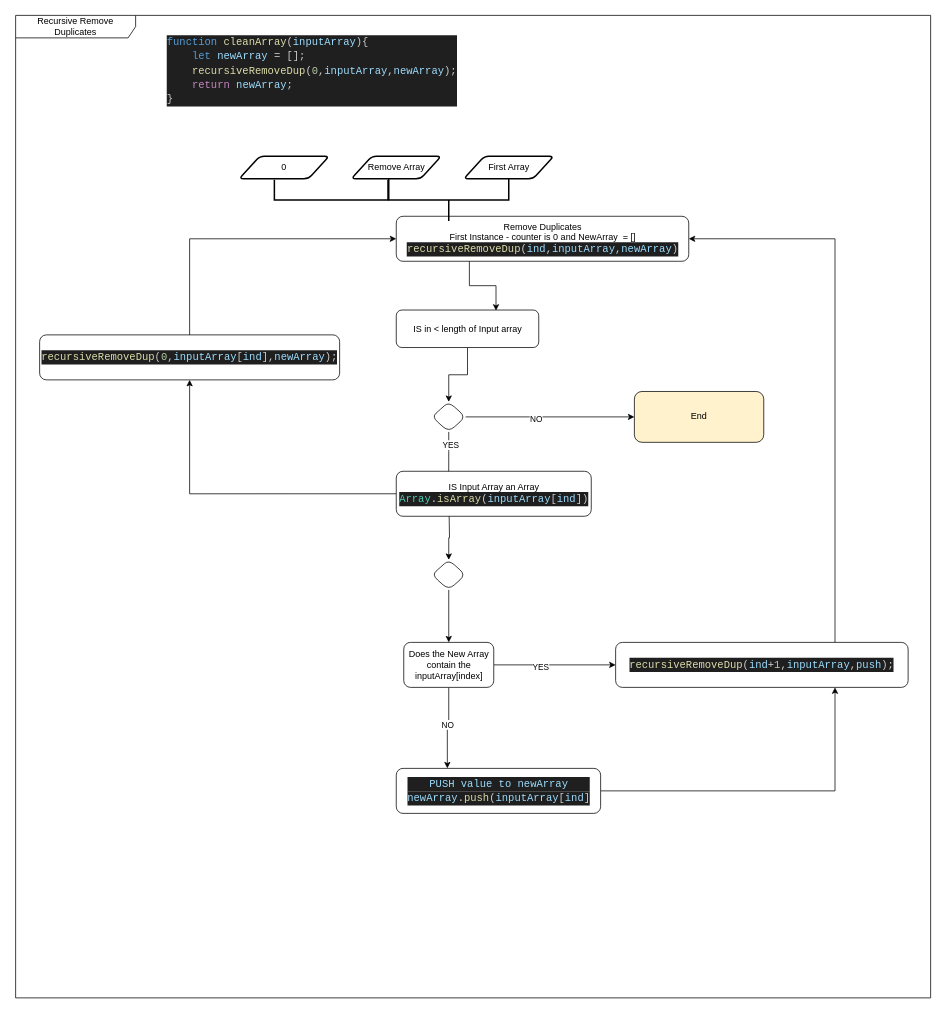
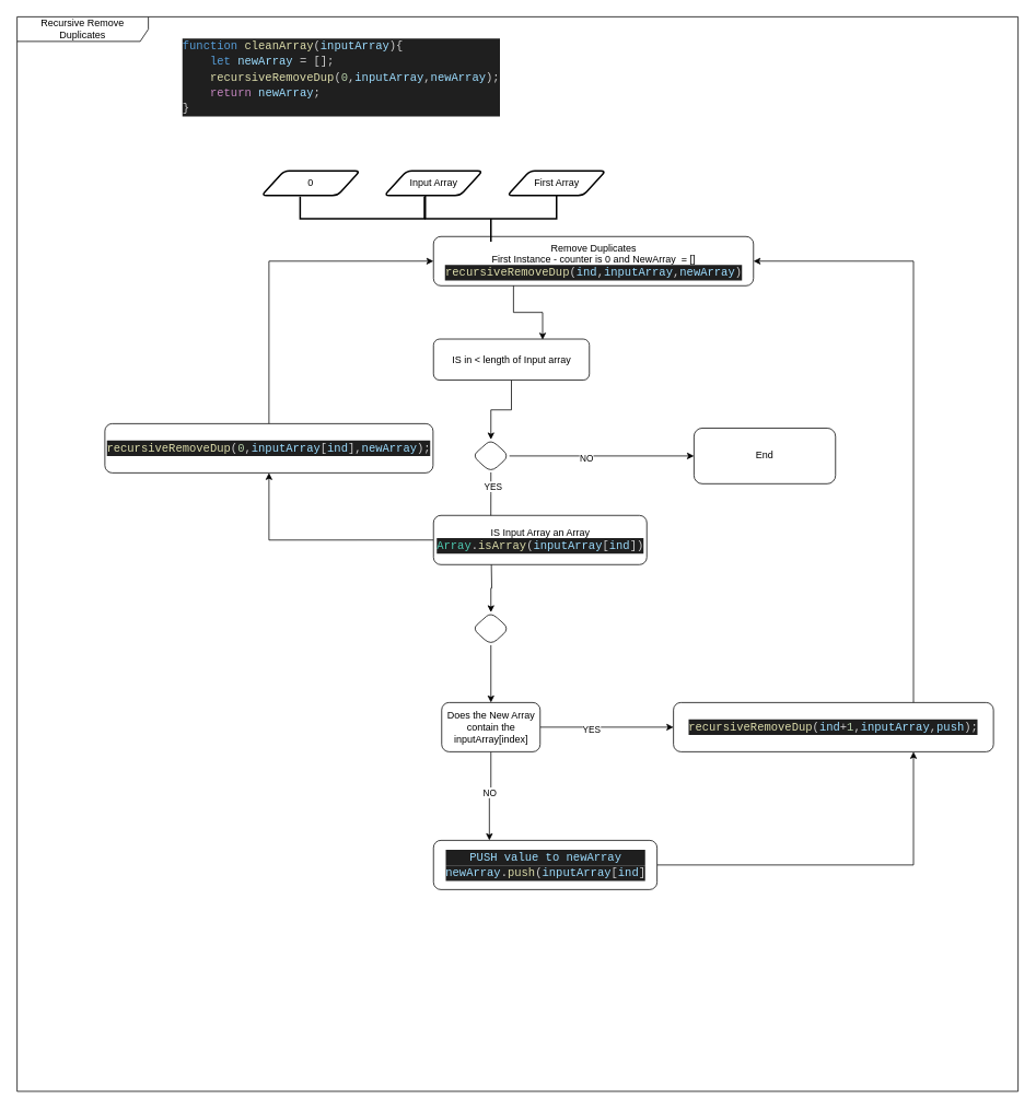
  <mxCell id="0" />
  <mxCell id="1" parent="0" />
  <mxCell id="2" value="Recursive Remove Duplicates" style="shape=umlFrame;whiteSpace=wrap;html=1;pointerEvents=0;recursiveResize=0;container=1;collapsible=0;width=160;" vertex="1" parent="1"><mxGeometry x="20" y="20" width="1220" height="1310" as="geometry" /></mxCell>
  <mxCell id="3" value="Remove Duplicates&lt;div&gt;First Instance - counter is 0 and NewArray&amp;nbsp; = []&lt;/div&gt;&lt;div&gt;&lt;div style=&quot;color: rgb(204, 204, 204); background-color: rgb(31, 31, 31); font-family: Consolas, &amp;quot;Courier New&amp;quot;, monospace; font-size: 14px; line-height: 19px; white-space: pre;&quot;&gt;&lt;span style=&quot;color: #dcdcaa;&quot;&gt;recursiveRemoveDup&lt;/span&gt;(&lt;span style=&quot;color: #9cdcfe;&quot;&gt;ind&lt;/span&gt;,&lt;span style=&quot;color: #9cdcfe;&quot;&gt;inputArray&lt;/span&gt;,&lt;span style=&quot;color: #9cdcfe;&quot;&gt;newArray&lt;/span&gt;)&lt;/div&gt;&lt;/div&gt;" style="rounded=1;whiteSpace=wrap;html=1;" vertex="1" parent="2"><mxGeometry x="507.5" y="267.87" width="390" height="60" as="geometry" /></mxCell>
- <mxCell id="4" value="Remove Array" style="shape=parallelogram;html=1;strokeWidth=2;perimeter=parallelogramPerimeter;whiteSpace=wrap;rounded=1;arcSize=12;size=0.23;" vertex="1" parent="2"><mxGeometry x="447.5" y="187.87" width="120" height="30" as="geometry" /></mxCell>
+ <mxCell id="4" value="Input Array" style="shape=parallelogram;html=1;strokeWidth=2;perimeter=parallelogramPerimeter;whiteSpace=wrap;rounded=1;arcSize=12;size=0.23;" vertex="1" parent="2"><mxGeometry x="447.5" y="187.87" width="120" height="30" as="geometry" /></mxCell>
  <mxCell id="5" value="First Array" style="shape=parallelogram;html=1;strokeWidth=2;perimeter=parallelogramPerimeter;whiteSpace=wrap;rounded=1;arcSize=12;size=0.23;" vertex="1" parent="2"><mxGeometry x="597.5" y="187.87" width="120" height="30" as="geometry" /></mxCell>
  <mxCell id="6" value="" style="strokeWidth=2;html=1;shape=mxgraph.flowchart.annotation_2;align=left;labelPosition=right;pointerEvents=1;rotation=-90;" vertex="1" parent="2"><mxGeometry x="549.38" y="166" width="56.25" height="160" as="geometry" /></mxCell>
  <mxCell id="7" value="" style="edgeStyle=orthogonalEdgeStyle;rounded=0;orthogonalLoop=1;jettySize=auto;html=1;" edge="1" parent="2" source="8" target="13"><mxGeometry relative="1" as="geometry" /></mxCell>
  <mxCell id="8" value="IS in &amp;lt; length of Input array" style="whiteSpace=wrap;html=1;rounded=1;" vertex="1" parent="2"><mxGeometry x="507.5" y="392.87" width="190" height="50" as="geometry" /></mxCell>
  <mxCell id="9" value="" style="edgeStyle=orthogonalEdgeStyle;rounded=0;orthogonalLoop=1;jettySize=auto;html=1;" edge="1" parent="2" source="13" target="14"><mxGeometry relative="1" as="geometry" /></mxCell>
  <mxCell id="10" value="NO" style="edgeLabel;html=1;align=center;verticalAlign=middle;resizable=0;points=[];" vertex="1" connectable="0" parent="9"><mxGeometry x="-0.172" y="-1" relative="1" as="geometry"><mxPoint y="1" as="offset" /></mxGeometry></mxCell>
  <mxCell id="11" style="edgeStyle=orthogonalEdgeStyle;rounded=0;orthogonalLoop=1;jettySize=auto;html=1;exitX=0.5;exitY=1;exitDx=0;exitDy=0;entryX=0.269;entryY=0.167;entryDx=0;entryDy=0;entryPerimeter=0;" edge="1" parent="2" source="13" target="17"><mxGeometry relative="1" as="geometry" /></mxCell>
  <mxCell id="12" value="YES" style="edgeLabel;html=1;align=center;verticalAlign=middle;resizable=0;points=[];" vertex="1" connectable="0" parent="11"><mxGeometry x="-0.377" y="3" relative="1" as="geometry"><mxPoint x="-1" y="-3" as="offset" /></mxGeometry></mxCell>
  <mxCell id="13" value="" style="rhombus;whiteSpace=wrap;html=1;rounded=1;" vertex="1" parent="2"><mxGeometry x="555.01" y="515.37" width="45" height="40" as="geometry" /></mxCell>
- <mxCell id="14" value="End" style="whiteSpace=wrap;html=1;rounded=1;fillColor=#fff2cc;" vertex="1" parent="2"><mxGeometry x="825" y="501.46" width="172.5" height="67.81" as="geometry" /></mxCell>
+ <mxCell id="14" value="End" style="whiteSpace=wrap;html=1;rounded=1;" vertex="1" parent="2"><mxGeometry x="825" y="501.46" width="172.5" height="67.81" as="geometry" /></mxCell>
  <mxCell id="15" style="edgeStyle=orthogonalEdgeStyle;rounded=0;orthogonalLoop=1;jettySize=auto;html=1;exitX=0;exitY=0.5;exitDx=0;exitDy=0;" edge="1" parent="2" source="17" target="20"><mxGeometry relative="1" as="geometry" /></mxCell>
  <mxCell id="16" style="edgeStyle=orthogonalEdgeStyle;rounded=0;orthogonalLoop=1;jettySize=auto;html=1;" edge="1" parent="2" target="22"><mxGeometry relative="1" as="geometry"><mxPoint x="578" y="666" as="sourcePoint" /></mxGeometry></mxCell>
  <mxCell id="17" value="IS Input Array an Array&lt;div&gt;&lt;div style=&quot;color: rgb(204, 204, 204); background-color: rgb(31, 31, 31); font-family: Consolas, &amp;quot;Courier New&amp;quot;, monospace; font-size: 14px; line-height: 19px; white-space: pre;&quot;&gt;&lt;span style=&quot;color: #4ec9b0;&quot;&gt;Array&lt;/span&gt;.&lt;span style=&quot;color: #dcdcaa;&quot;&gt;isArray&lt;/span&gt;(&lt;span style=&quot;color: #9cdcfe;&quot;&gt;inputArray&lt;/span&gt;[&lt;span style=&quot;color: #9cdcfe;&quot;&gt;ind&lt;/span&gt;])&lt;/div&gt;&lt;/div&gt;" style="whiteSpace=wrap;html=1;rounded=1;" vertex="1" parent="2"><mxGeometry x="507.5" y="607.87" width="260" height="60" as="geometry" /></mxCell>
  <mxCell id="18" style="edgeStyle=orthogonalEdgeStyle;rounded=0;orthogonalLoop=1;jettySize=auto;html=1;exitX=0.25;exitY=1;exitDx=0;exitDy=0;entryX=0.7;entryY=0.017;entryDx=0;entryDy=0;entryPerimeter=0;" edge="1" parent="2" source="3" target="8"><mxGeometry relative="1" as="geometry" /></mxCell>
  <mxCell id="19" style="edgeStyle=orthogonalEdgeStyle;rounded=0;orthogonalLoop=1;jettySize=auto;html=1;exitX=0.5;exitY=0;exitDx=0;exitDy=0;entryX=0;entryY=0.5;entryDx=0;entryDy=0;" edge="1" parent="2" source="20" target="3"><mxGeometry relative="1" as="geometry" /></mxCell>
- <mxCell id="20" value="&lt;div style=&quot;color: rgb(204, 204, 204); background-color: rgb(31, 31, 31); font-family: Consolas, &amp;quot;Courier New&amp;quot;, monospace; font-size: 14px; line-height: 19px; white-space: pre;&quot;&gt;&lt;span style=&quot;color: #dcdcaa;&quot;&gt;recursiveRemoveDup&lt;/span&gt;(&lt;span style=&quot;color: #b5cea8;&quot;&gt;0&lt;/span&gt;,&lt;span style=&quot;color: #9cdcfe;&quot;&gt;inputArray&lt;/span&gt;[&lt;span style=&quot;color: #9cdcfe;&quot;&gt;ind&lt;/span&gt;],&lt;span style=&quot;color: #9cdcfe;&quot;&gt;newArray&lt;/span&gt;);&lt;/div&gt;" style="whiteSpace=wrap;html=1;rounded=1;" vertex="1" parent="2"><mxGeometry x="32" y="426" width="400" height="60" as="geometry" /></mxCell>
+ <mxCell id="20" value="&lt;div style=&quot;color: rgb(204, 204, 204); background-color: rgb(31, 31, 31); font-family: Consolas, &amp;quot;Courier New&amp;quot;, monospace; font-size: 14px; line-height: 19px; white-space: pre;&quot;&gt;&lt;span style=&quot;color: #dcdcaa;&quot;&gt;recursiveRemoveDup&lt;/span&gt;(&lt;span style=&quot;color: #b5cea8;&quot;&gt;0&lt;/span&gt;,&lt;span style=&quot;color: #9cdcfe;&quot;&gt;inputArray&lt;/span&gt;[&lt;span style=&quot;color: #9cdcfe;&quot;&gt;ind&lt;/span&gt;],&lt;span style=&quot;color: #9cdcfe;&quot;&gt;newArray&lt;/span&gt;);&lt;/div&gt;" style="whiteSpace=wrap;html=1;rounded=1;" vertex="1" parent="2"><mxGeometry x="107" y="496" width="400" height="60" as="geometry" /></mxCell>
  <mxCell id="21" value="" style="edgeStyle=orthogonalEdgeStyle;rounded=0;orthogonalLoop=1;jettySize=auto;html=1;" edge="1" parent="2" source="22" target="27"><mxGeometry relative="1" as="geometry" /></mxCell>
  <mxCell id="22" value="" style="rhombus;whiteSpace=wrap;html=1;rounded=1;" vertex="1" parent="2"><mxGeometry x="555.01" y="726" width="45" height="40" as="geometry" /></mxCell>
  <mxCell id="23" value="" style="edgeStyle=orthogonalEdgeStyle;rounded=0;orthogonalLoop=1;jettySize=auto;html=1;" edge="1" parent="2" source="27" target="29"><mxGeometry relative="1" as="geometry" /></mxCell>
  <mxCell id="24" value="YES" style="edgeLabel;html=1;align=center;verticalAlign=middle;resizable=0;points=[];" vertex="1" connectable="0" parent="23"><mxGeometry x="-0.231" y="-2" relative="1" as="geometry"><mxPoint as="offset" /></mxGeometry></mxCell>
  <mxCell id="25" value="" style="edgeStyle=orthogonalEdgeStyle;rounded=0;orthogonalLoop=1;jettySize=auto;html=1;entryX=0.25;entryY=0;entryDx=0;entryDy=0;" edge="1" parent="2" source="27" target="31"><mxGeometry relative="1" as="geometry" /></mxCell>
  <mxCell id="26" value="NO" style="edgeLabel;html=1;align=center;verticalAlign=middle;resizable=0;points=[];" vertex="1" connectable="0" parent="25"><mxGeometry x="-0.1" y="-2" relative="1" as="geometry"><mxPoint as="offset" /></mxGeometry></mxCell>
  <mxCell id="27" value="Does the New Array contain the inputArray[index]" style="whiteSpace=wrap;html=1;rounded=1;" vertex="1" parent="2"><mxGeometry x="517.51" y="836" width="120" height="60" as="geometry" /></mxCell>
  <mxCell id="28" style="edgeStyle=orthogonalEdgeStyle;rounded=0;orthogonalLoop=1;jettySize=auto;html=1;exitX=0.75;exitY=0;exitDx=0;exitDy=0;entryX=1;entryY=0.5;entryDx=0;entryDy=0;" edge="1" parent="2" source="29" target="3"><mxGeometry relative="1" as="geometry" /></mxCell>
  <mxCell id="29" value="&lt;div style=&quot;color: rgb(204, 204, 204); background-color: rgb(31, 31, 31); font-family: Consolas, &amp;quot;Courier New&amp;quot;, monospace; font-size: 14px; line-height: 19px; white-space: pre;&quot;&gt;&lt;span style=&quot;color: #dcdcaa;&quot;&gt;recursiveRemoveDup&lt;/span&gt;(&lt;span style=&quot;color: #9cdcfe;&quot;&gt;ind&lt;/span&gt;&lt;span style=&quot;color: #d4d4d4;&quot;&gt;+&lt;/span&gt;&lt;span style=&quot;color: #b5cea8;&quot;&gt;1&lt;/span&gt;,&lt;span style=&quot;color: #9cdcfe;&quot;&gt;inputArray&lt;/span&gt;,&lt;span style=&quot;color: #9cdcfe;&quot;&gt;push&lt;/span&gt;);&lt;/div&gt;" style="rounded=1;whiteSpace=wrap;html=1;" vertex="1" parent="2"><mxGeometry x="800" y="836" width="390" height="60" as="geometry" /></mxCell>
  <mxCell id="30" style="edgeStyle=orthogonalEdgeStyle;rounded=0;orthogonalLoop=1;jettySize=auto;html=1;exitX=1;exitY=0.5;exitDx=0;exitDy=0;entryX=0.75;entryY=1;entryDx=0;entryDy=0;" edge="1" parent="2" source="31" target="29"><mxGeometry relative="1" as="geometry" /></mxCell>
  <mxCell id="31" value="&lt;div style=&quot;color: rgb(204, 204, 204); background-color: rgb(31, 31, 31); font-family: Consolas, &amp;quot;Courier New&amp;quot;, monospace; font-size: 14px; line-height: 19px; white-space: pre;&quot;&gt;&lt;span style=&quot;color: #9cdcfe;&quot;&gt;PUSH value to newArray&lt;/span&gt;&lt;/div&gt;&lt;div style=&quot;color: rgb(204, 204, 204); background-color: rgb(31, 31, 31); font-family: Consolas, &amp;quot;Courier New&amp;quot;, monospace; font-size: 14px; line-height: 19px; white-space: pre;&quot;&gt;&lt;span style=&quot;color: #9cdcfe;&quot;&gt;newArray&lt;/span&gt;.&lt;span style=&quot;color: #dcdcaa;&quot;&gt;push&lt;/span&gt;(&lt;span style=&quot;color: #9cdcfe;&quot;&gt;inputArray&lt;/span&gt;[&lt;span style=&quot;color: #9cdcfe;&quot;&gt;ind&lt;/span&gt;]&lt;/div&gt;" style="whiteSpace=wrap;html=1;rounded=1;" vertex="1" parent="2"><mxGeometry x="507.5" y="1004" width="272.5" height="60" as="geometry" /></mxCell>
  <mxCell id="32" value="&lt;div style=&quot;color: #cccccc;background-color: #1f1f1f;font-family: Consolas, 'Courier New', monospace;font-weight: normal;font-size: 14px;line-height: 19px;white-space: pre;&quot;&gt;&lt;div&gt;&lt;span style=&quot;color: #569cd6;&quot;&gt;function&lt;/span&gt;&lt;span style=&quot;color: #cccccc;&quot;&gt; &lt;/span&gt;&lt;span style=&quot;color: #dcdcaa;&quot;&gt;cleanArray&lt;/span&gt;&lt;span style=&quot;color: #cccccc;&quot;&gt;(&lt;/span&gt;&lt;span style=&quot;color: #9cdcfe;&quot;&gt;inputArray&lt;/span&gt;&lt;span style=&quot;color: #cccccc;&quot;&gt;){&lt;/span&gt;&lt;/div&gt;&lt;div&gt;&lt;span style=&quot;color: #cccccc;&quot;&gt;&amp;nbsp; &amp;nbsp; &lt;/span&gt;&lt;span style=&quot;color: #569cd6;&quot;&gt;let&lt;/span&gt;&lt;span style=&quot;color: #cccccc;&quot;&gt; &lt;/span&gt;&lt;span style=&quot;color: #9cdcfe;&quot;&gt;newArray&lt;/span&gt;&lt;span style=&quot;color: #cccccc;&quot;&gt; &lt;/span&gt;&lt;span style=&quot;color: #d4d4d4;&quot;&gt;=&lt;/span&gt;&lt;span style=&quot;color: #cccccc;&quot;&gt; [];&lt;/span&gt;&lt;/div&gt;&lt;div&gt;&lt;span style=&quot;color: #cccccc;&quot;&gt;&amp;nbsp; &amp;nbsp; &lt;/span&gt;&lt;span style=&quot;color: #dcdcaa;&quot;&gt;recursiveRemoveDup&lt;/span&gt;&lt;span style=&quot;color: #cccccc;&quot;&gt;(&lt;/span&gt;&lt;span style=&quot;color: #b5cea8;&quot;&gt;0&lt;/span&gt;&lt;span style=&quot;color: #cccccc;&quot;&gt;,&lt;/span&gt;&lt;span style=&quot;color: #9cdcfe;&quot;&gt;inputArray&lt;/span&gt;&lt;span style=&quot;color: #cccccc;&quot;&gt;,&lt;/span&gt;&lt;span style=&quot;color: #9cdcfe;&quot;&gt;newArray&lt;/span&gt;&lt;span style=&quot;color: #cccccc;&quot;&gt;);&lt;/span&gt;&lt;/div&gt;&lt;div&gt;&lt;span style=&quot;color: #cccccc;&quot;&gt;&amp;nbsp; &amp;nbsp; &lt;/span&gt;&lt;span style=&quot;color: #c586c0;&quot;&gt;return&lt;/span&gt;&lt;span style=&quot;color: #cccccc;&quot;&gt; &lt;/span&gt;&lt;span style=&quot;color: #9cdcfe;&quot;&gt;newArray&lt;/span&gt;&lt;span style=&quot;color: #cccccc;&quot;&gt;; &lt;/span&gt;&lt;/div&gt;&lt;div&gt;&lt;span style=&quot;color: #cccccc;&quot;&gt;}&lt;/span&gt;&lt;/div&gt;&lt;/div&gt;" style="text;whiteSpace=wrap;html=1;" vertex="1" parent="2"><mxGeometry x="200" y="20" width="390" height="120" as="geometry" /></mxCell>
  <mxCell id="33" value="0" style="shape=parallelogram;html=1;strokeWidth=2;perimeter=parallelogramPerimeter;whiteSpace=wrap;rounded=1;arcSize=12;size=0.23;" vertex="1" parent="2"><mxGeometry x="298" y="187.87" width="120" height="30" as="geometry" /></mxCell>
  <mxCell id="34" value="" style="strokeWidth=2;html=1;shape=mxgraph.flowchart.annotation_1;align=left;pointerEvents=1;rotation=-90;" vertex="1" parent="2"><mxGeometry x="407.38" y="156.88" width="26.75" height="151.5" as="geometry" /></mxCell>
